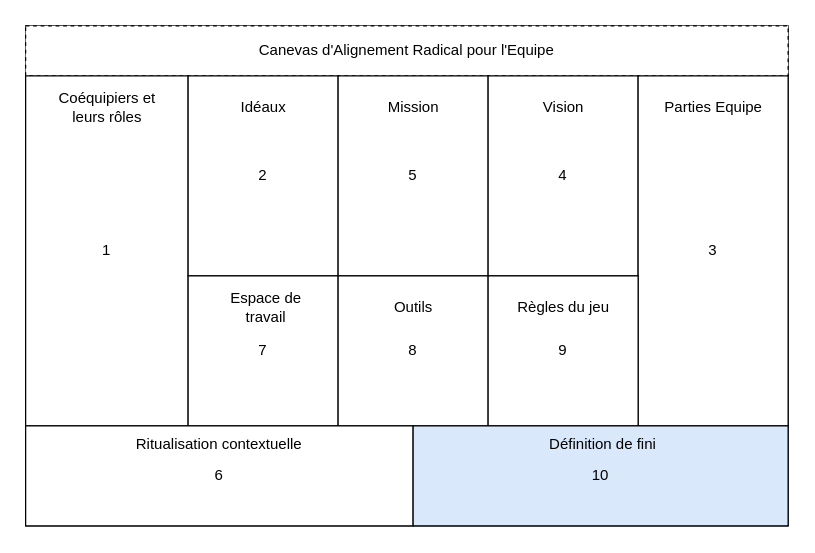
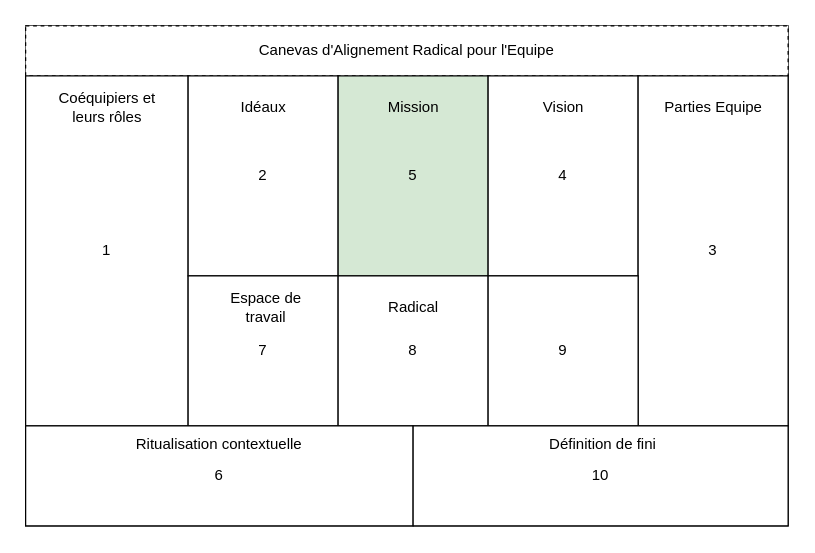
  <mxCell id="0" />
  <mxCell id="1" parent="0" />
  <mxCell id="2" value="" style="rounded=0;whiteSpace=wrap;html=1;" vertex="1" parent="1"><mxGeometry x="20" y="20" width="610" height="400" as="geometry" /></mxCell>
  <mxCell id="3" value="Canevas d'Alignement Radical pour l'Equipe" style="rounded=0;whiteSpace=wrap;html=1;dashed=1;" vertex="1" parent="1"><mxGeometry x="20" y="20" width="610" height="40" as="geometry" /></mxCell>
  <mxCell id="4" value="1" style="rounded=0;whiteSpace=wrap;html=1;" vertex="1" parent="1"><mxGeometry x="20" y="60" width="130" height="280" as="geometry" /></mxCell>
  <mxCell id="5" value="Coéquipiers et leurs rôles" style="text;html=1;strokeColor=none;fillColor=none;align=center;verticalAlign=middle;whiteSpace=wrap;rounded=0;" vertex="1" parent="1"><mxGeometry x="42.5" y="70" width="85" height="30" as="geometry" /></mxCell>
  <mxCell id="6" value="2" style="rounded=0;whiteSpace=wrap;html=1;" vertex="1" parent="1"><mxGeometry x="150" y="60" width="120" height="160" as="geometry" /></mxCell>
  <mxCell id="7" value="Idéaux" style="text;html=1;strokeColor=none;fillColor=none;align=center;verticalAlign=middle;whiteSpace=wrap;rounded=0;" vertex="1" parent="1"><mxGeometry x="167.5" y="70" width="85" height="30" as="geometry" /></mxCell>
- <mxCell id="8" value="5" style="rounded=0;whiteSpace=wrap;html=1;" vertex="1" parent="1"><mxGeometry x="270" y="60" width="120" height="160" as="geometry" /></mxCell>
+ <mxCell id="8" value="5" style="rounded=0;whiteSpace=wrap;html=1;fillColor=#d5e8d4;" vertex="1" parent="1"><mxGeometry x="270" y="60" width="120" height="160" as="geometry" /></mxCell>
  <mxCell id="9" value="Mission" style="text;html=1;strokeColor=none;fillColor=none;align=center;verticalAlign=middle;whiteSpace=wrap;rounded=0;" vertex="1" parent="1"><mxGeometry x="287.5" y="70" width="85" height="30" as="geometry" /></mxCell>
  <mxCell id="10" value="4" style="rounded=0;whiteSpace=wrap;html=1;" vertex="1" parent="1"><mxGeometry x="390" y="60" width="120" height="160" as="geometry" /></mxCell>
  <mxCell id="11" value="3" style="rounded=0;whiteSpace=wrap;html=1;" vertex="1" parent="1"><mxGeometry x="510" y="60" width="120" height="280" as="geometry" /></mxCell>
  <mxCell id="12" value="7" style="rounded=0;whiteSpace=wrap;html=1;" vertex="1" parent="1"><mxGeometry x="150" y="220" width="120" height="120" as="geometry" /></mxCell>
  <mxCell id="13" value="8" style="rounded=0;whiteSpace=wrap;html=1;" vertex="1" parent="1"><mxGeometry x="270" y="220" width="120" height="120" as="geometry" /></mxCell>
  <mxCell id="14" value="9" style="rounded=0;whiteSpace=wrap;html=1;" vertex="1" parent="1"><mxGeometry x="390" y="220" width="120" height="120" as="geometry" /></mxCell>
  <mxCell id="15" value="6" style="rounded=0;whiteSpace=wrap;html=1;" vertex="1" parent="1"><mxGeometry x="20" y="340" width="310" height="80" as="geometry" /></mxCell>
- <mxCell id="16" value="10" style="rounded=0;whiteSpace=wrap;html=1;fillColor=#dae8fc;" vertex="1" parent="1"><mxGeometry x="330" y="340" width="300" height="80" as="geometry" /></mxCell>
+ <mxCell id="16" value="10" style="rounded=0;whiteSpace=wrap;html=1;" vertex="1" parent="1"><mxGeometry x="330" y="340" width="300" height="80" as="geometry" /></mxCell>
  <mxCell id="17" value="Espace de travail" style="text;html=1;strokeColor=none;fillColor=none;align=center;verticalAlign=middle;whiteSpace=wrap;rounded=0;" vertex="1" parent="1"><mxGeometry x="170" y="230" width="85" height="30" as="geometry" /></mxCell>
- <mxCell id="18" value="Outils" style="text;html=1;strokeColor=none;fillColor=none;align=center;verticalAlign=middle;whiteSpace=wrap;rounded=0;" vertex="1" parent="1"><mxGeometry x="287.5" y="230" width="85" height="30" as="geometry" /></mxCell>
- <mxCell id="19" value="Règles du jeu" style="text;html=1;strokeColor=none;fillColor=none;align=center;verticalAlign=middle;whiteSpace=wrap;rounded=0;" vertex="1" parent="1"><mxGeometry x="407.5" y="230" width="85" height="30" as="geometry" /></mxCell>
+ <mxCell id="18" value="Radical" style="text;html=1;strokeColor=none;fillColor=none;align=center;verticalAlign=middle;whiteSpace=wrap;rounded=0;" vertex="1" parent="1"><mxGeometry x="287.5" y="230" width="85" height="30" as="geometry" /></mxCell>
  <mxCell id="20" value="Vision" style="text;html=1;strokeColor=none;fillColor=none;align=center;verticalAlign=middle;whiteSpace=wrap;rounded=0;" vertex="1" parent="1"><mxGeometry x="407.5" y="70" width="85" height="30" as="geometry" /></mxCell>
  <mxCell id="21" value="Parties Equipe" style="text;html=1;strokeColor=none;fillColor=none;align=center;verticalAlign=middle;whiteSpace=wrap;rounded=0;" vertex="1" parent="1"><mxGeometry x="527.5" y="70" width="85" height="30" as="geometry" /></mxCell>
  <mxCell id="22" value="Ritualisation contextuelle" style="text;html=1;strokeColor=none;fillColor=none;align=center;verticalAlign=middle;whiteSpace=wrap;rounded=0;" vertex="1" parent="1"><mxGeometry x="101.25" y="340" width="147.5" height="30" as="geometry" /></mxCell>
  <mxCell id="23" value="Définition de fini" style="text;html=1;strokeColor=none;fillColor=none;align=center;verticalAlign=middle;whiteSpace=wrap;rounded=0;" vertex="1" parent="1"><mxGeometry x="407.5" y="340" width="147.5" height="30" as="geometry" /></mxCell>
